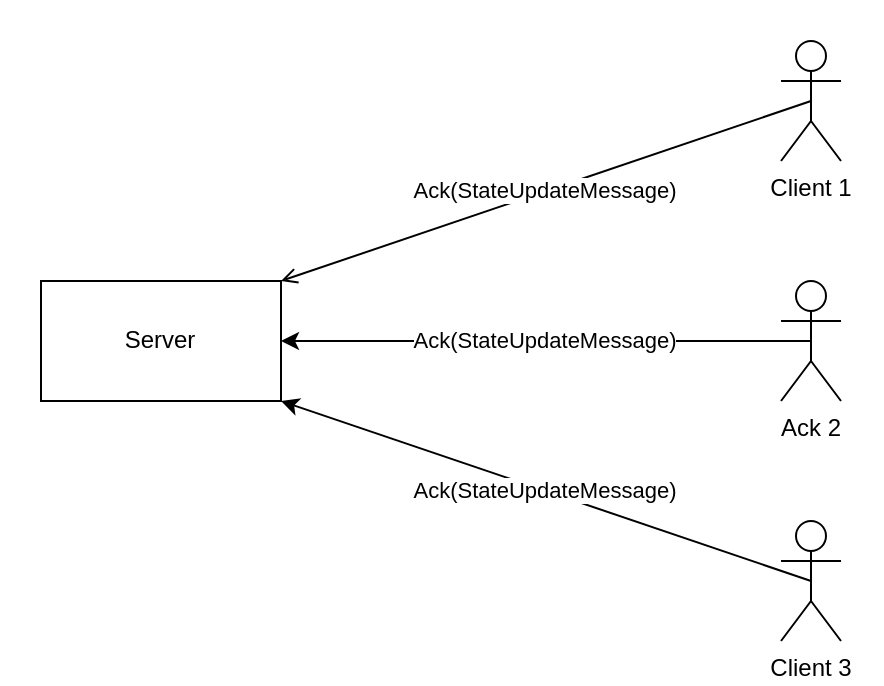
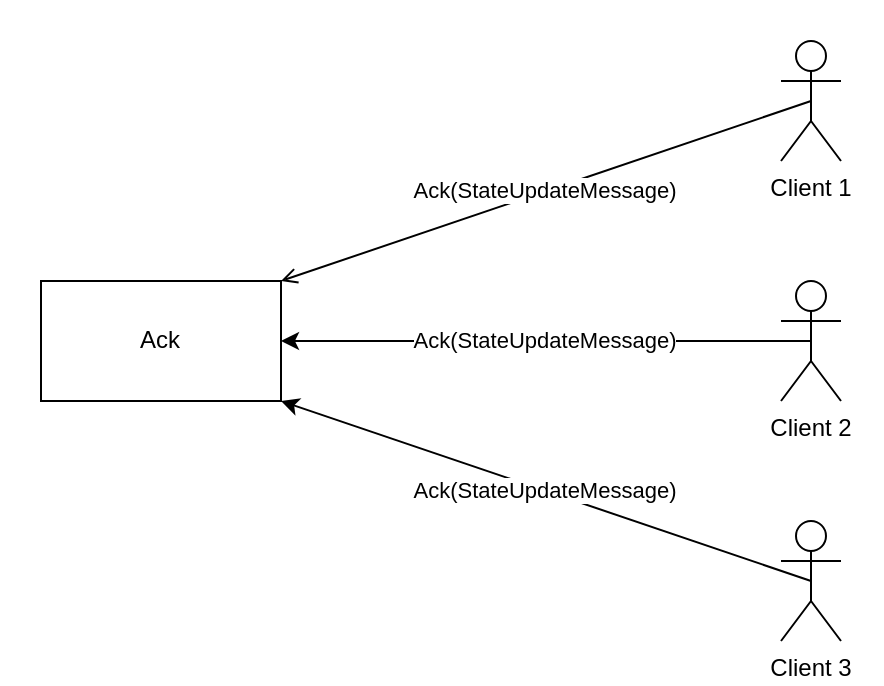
  <mxCell id="0" />
  <mxCell id="1" parent="0" />
- <mxCell id="2" value="Server" style="rounded=0;whiteSpace=wrap;html=1;" vertex="1" parent="1"><mxGeometry x="20" y="140" width="120" height="60" as="geometry" /></mxCell>
+ <mxCell id="2" value="Ack" style="rounded=0;whiteSpace=wrap;html=1;" vertex="1" parent="1"><mxGeometry x="20" y="140" width="120" height="60" as="geometry" /></mxCell>
  <mxCell id="3" value="Client 1" style="shape=umlActor;verticalLabelPosition=bottom;verticalAlign=top;html=1;outlineConnect=0;" vertex="1" parent="1"><mxGeometry x="390" y="20" width="30" height="60" as="geometry" /></mxCell>
- <mxCell id="4" value="Ack 2" style="shape=umlActor;verticalLabelPosition=bottom;verticalAlign=top;html=1;outlineConnect=0;" vertex="1" parent="1"><mxGeometry x="390" y="140" width="30" height="60" as="geometry" /></mxCell>
+ <mxCell id="4" value="Client 2" style="shape=umlActor;verticalLabelPosition=bottom;verticalAlign=top;html=1;outlineConnect=0;" vertex="1" parent="1"><mxGeometry x="390" y="140" width="30" height="60" as="geometry" /></mxCell>
  <mxCell id="5" value="Client 3" style="shape=umlActor;verticalLabelPosition=bottom;verticalAlign=top;html=1;outlineConnect=0;" vertex="1" parent="1"><mxGeometry x="390" y="260" width="30" height="60" as="geometry" /></mxCell>
  <mxCell id="6" value="&lt;div&gt;Ack(StateUpdateMessage)&lt;/div&gt;" style="endArrow=open;html=1;rounded=0;exitX=0.5;exitY=0.5;exitDx=0;exitDy=0;exitPerimeter=0;entryX=1;entryY=0;entryDx=0;entryDy=0;" edge="1" parent="1" source="3" target="2"><mxGeometry width="50" height="50" relative="1" as="geometry"><mxPoint x="120" y="-40" as="sourcePoint" /><mxPoint x="170" y="-90" as="targetPoint" /></mxGeometry></mxCell>
  <mxCell id="7" value="Ack(StateUpdateMessage)" style="endArrow=classic;html=1;rounded=0;exitX=0.5;exitY=0.5;exitDx=0;exitDy=0;exitPerimeter=0;entryX=1;entryY=0.5;entryDx=0;entryDy=0;" edge="1" parent="1" source="4" target="2"><mxGeometry width="50" height="50" relative="1" as="geometry"><mxPoint x="645" y="50" as="sourcePoint" /><mxPoint x="380" y="140" as="targetPoint" /></mxGeometry></mxCell>
  <mxCell id="8" value="Ack(StateUpdateMessage)" style="endArrow=classic;html=1;rounded=0;exitX=0.5;exitY=0.5;exitDx=0;exitDy=0;exitPerimeter=0;entryX=1;entryY=1;entryDx=0;entryDy=0;" edge="1" parent="1" source="5" target="2"><mxGeometry width="50" height="50" relative="1" as="geometry"><mxPoint x="615" y="270" as="sourcePoint" /><mxPoint x="350" y="270" as="targetPoint" /></mxGeometry></mxCell>
